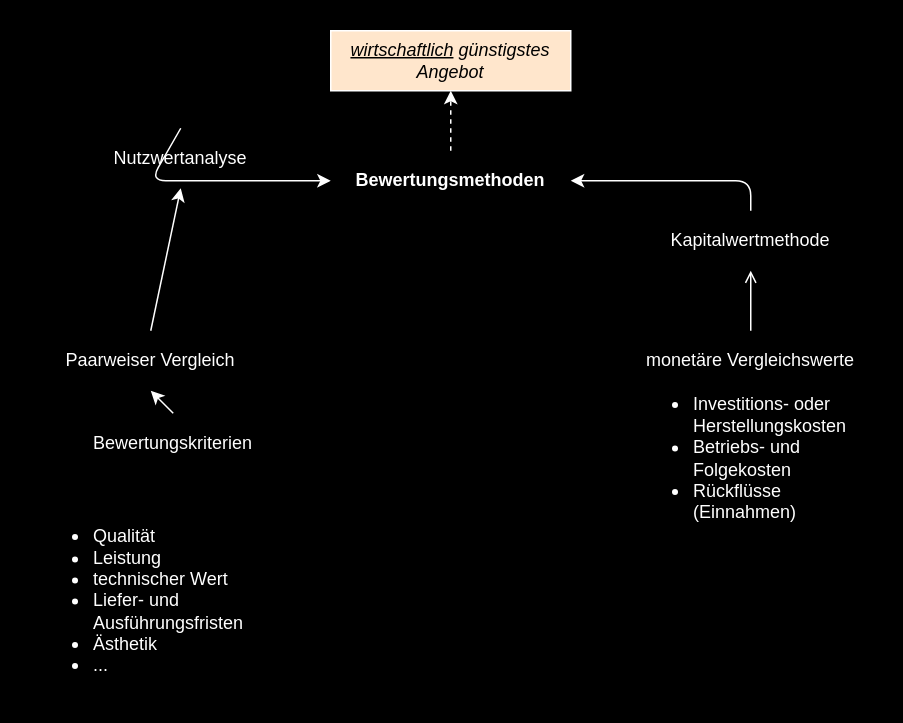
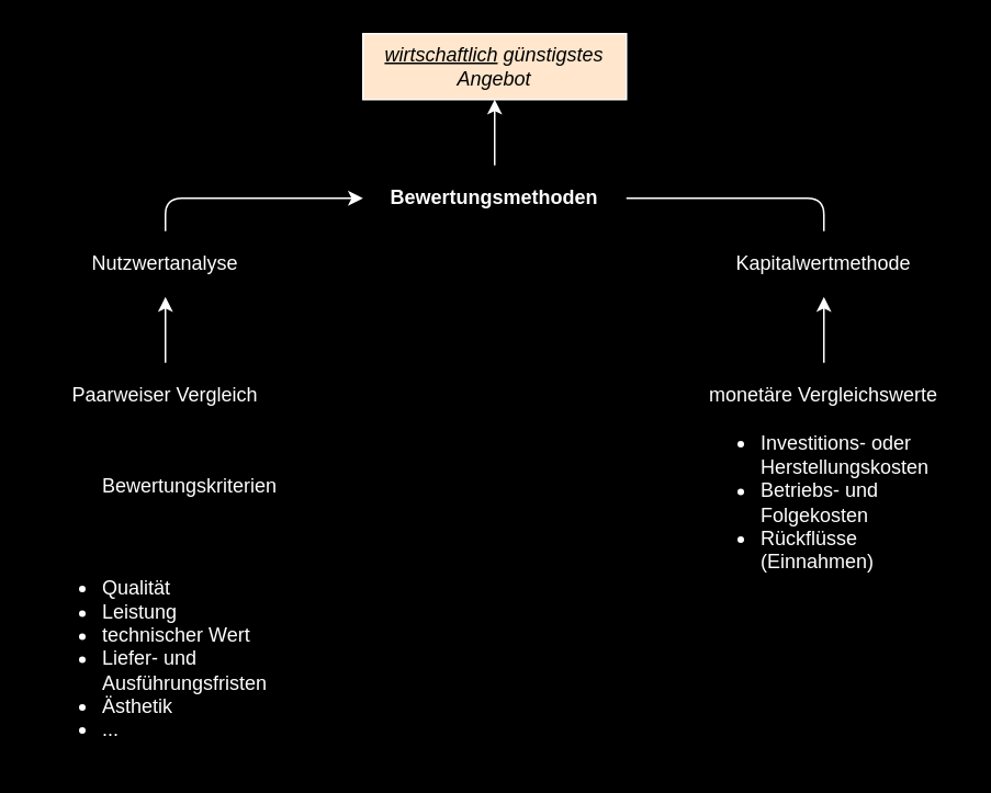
  <mxCell id="0" />
  <mxCell id="1" parent="0" />
  <mxCell id="2" value="Bewertungsmethoden" style="text;html=1;strokeColor=none;fillColor=none;align=center;verticalAlign=middle;whiteSpace=wrap;rounded=0;fontStyle=1;labelBackgroundColor=none;fontColor=#FFFFFF;" vertex="1" parent="1"><mxGeometry x="220" y="100" width="160" height="40" as="geometry" /></mxCell>
  <mxCell id="3" value="&lt;u&gt;wirtschaftlich&lt;/u&gt; günstigstes&lt;br&gt;Angebot" style="rounded=0;whiteSpace=wrap;html=1;fontStyle=2;labelBackgroundColor=none;strokeColor=#FFFFFF;fillColor=#ffe6cc;" vertex="1" parent="1"><mxGeometry x="220" y="20" width="160" height="40" as="geometry" /></mxCell>
- <mxCell id="4" value="" style="endArrow=classic;html=1;exitX=0.5;exitY=0;exitDx=0;exitDy=0;entryX=0.5;entryY=1;entryDx=0;entryDy=0;strokeWidth=1;labelBackgroundColor=none;fontColor=#FFFFFF;strokeColor=#FFFFFF;dashed=1;" edge="1" parent="1" source="2" target="3"><mxGeometry width="50" height="50" relative="1" as="geometry"><mxPoint x="480" y="40" as="sourcePoint" /><mxPoint x="530" y="-10" as="targetPoint" /></mxGeometry></mxCell>
- <mxCell id="5" value="Nutzwertanalyse" style="text;html=1;strokeColor=none;fillColor=none;align=center;verticalAlign=middle;whiteSpace=wrap;rounded=0;labelBackgroundColor=none;fontColor=#FFFFFF;" vertex="1" parent="1"><mxGeometry x="40" y="85" width="160" height="40" as="geometry" /></mxCell>
+ <mxCell id="4" value="" style="endArrow=classic;html=1;exitX=0.5;exitY=0;exitDx=0;exitDy=0;entryX=0.5;entryY=1;entryDx=0;entryDy=0;strokeWidth=1;labelBackgroundColor=none;fontColor=#FFFFFF;strokeColor=#FFFFFF;" edge="1" parent="1" source="2" target="3"><mxGeometry width="50" height="50" relative="1" as="geometry"><mxPoint x="480" y="40" as="sourcePoint" /><mxPoint x="530" y="-10" as="targetPoint" /></mxGeometry></mxCell>
+ <mxCell id="5" value="Nutzwertanalyse" style="text;html=1;strokeColor=none;fillColor=none;align=center;verticalAlign=middle;whiteSpace=wrap;rounded=0;labelBackgroundColor=none;fontColor=#FFFFFF;" vertex="1" parent="1"><mxGeometry x="20" y="140" width="160" height="40" as="geometry" /></mxCell>
  <mxCell id="6" value="Paarweiser Vergleich" style="text;html=1;strokeColor=none;fillColor=none;align=center;verticalAlign=middle;whiteSpace=wrap;rounded=0;labelBackgroundColor=none;fontColor=#FFFFFF;" vertex="1" parent="1"><mxGeometry x="20" y="220" width="160" height="40" as="geometry" /></mxCell>
  <mxCell id="7" value="Bewertungskriterien" style="text;html=1;strokeColor=none;fillColor=none;align=center;verticalAlign=middle;whiteSpace=wrap;rounded=0;labelBackgroundColor=none;fontColor=#FFFFFF;" vertex="1" parent="1"><mxGeometry x="35" y="275" width="160" height="40" as="geometry" /></mxCell>
  <mxCell id="8" value="&lt;ul&gt;&lt;li&gt;Qualität&lt;/li&gt;&lt;li&gt;Leistung&lt;/li&gt;&lt;li&gt;technischer Wert&lt;/li&gt;&lt;li&gt;Liefer- und Ausführungsfristen&lt;/li&gt;&lt;li&gt;Ästhetik&lt;/li&gt;&lt;li&gt;...&lt;/li&gt;&lt;/ul&gt;" style="text;html=1;strokeColor=none;fillColor=none;align=left;verticalAlign=middle;whiteSpace=wrap;rounded=0;labelBackgroundColor=none;fontColor=#FFFFFF;" vertex="1" parent="1"><mxGeometry x="20" y="340" width="160" height="120" as="geometry" /></mxCell>
- <mxCell id="9" value="" style="endArrow=classic;html=1;strokeWidth=1;exitX=0.5;exitY=0;exitDx=0;exitDy=0;entryX=0.5;entryY=1;entryDx=0;entryDy=0;labelBackgroundColor=none;fontColor=#FFFFFF;strokeColor=#FFFFFF;" edge="1" parent="1" source="7" target="6"><mxGeometry width="50" height="50" relative="1" as="geometry"><mxPoint x="150" y="300" as="sourcePoint" /><mxPoint x="200" y="250" as="targetPoint" /></mxGeometry></mxCell>
  <mxCell id="10" value="" style="endArrow=classic;html=1;strokeWidth=1;exitX=0.5;exitY=0;exitDx=0;exitDy=0;entryX=0.5;entryY=1;entryDx=0;entryDy=0;labelBackgroundColor=none;fontColor=#FFFFFF;strokeColor=#FFFFFF;" edge="1" parent="1" source="6" target="5"><mxGeometry width="50" height="50" relative="1" as="geometry"><mxPoint x="200" y="220" as="sourcePoint" /><mxPoint x="250" y="170" as="targetPoint" /></mxGeometry></mxCell>
  <mxCell id="11" value="" style="endArrow=classic;html=1;strokeWidth=1;exitX=0.5;exitY=0;exitDx=0;exitDy=0;entryX=0;entryY=0.5;entryDx=0;entryDy=0;labelBackgroundColor=none;fontColor=#FFFFFF;strokeColor=#FFFFFF;" edge="1" parent="1" source="5" target="2"><mxGeometry width="50" height="50" relative="1" as="geometry"><mxPoint x="150" y="140" as="sourcePoint" /><mxPoint x="200" y="90" as="targetPoint" /><Array as="points"><mxPoint x="100" y="120" /></Array></mxGeometry></mxCell>
  <mxCell id="12" value="monetäre Vergleichswerte" style="text;html=1;strokeColor=none;fillColor=none;align=center;verticalAlign=middle;whiteSpace=wrap;rounded=0;labelBackgroundColor=none;fontColor=#FFFFFF;" vertex="1" parent="1"><mxGeometry x="420" y="220" width="160" height="40" as="geometry" /></mxCell>
  <mxCell id="13" value="&lt;ul&gt;&lt;li&gt;Investitions- oder Herstellungskosten&lt;/li&gt;&lt;li&gt;Betriebs- und Folgekosten&lt;/li&gt;&lt;li&gt;Rückflüsse (Einnahmen)&lt;/li&gt;&lt;/ul&gt;" style="text;html=1;strokeColor=none;fillColor=none;align=left;verticalAlign=middle;whiteSpace=wrap;rounded=0;labelBackgroundColor=none;fontColor=#FFFFFF;" vertex="1" parent="1"><mxGeometry x="420" y="260" width="160" height="90" as="geometry" /></mxCell>
  <mxCell id="14" value="Kapitalwertmethode" style="text;html=1;strokeColor=none;fillColor=none;align=center;verticalAlign=middle;whiteSpace=wrap;rounded=0;labelBackgroundColor=none;fontColor=#FFFFFF;" vertex="1" parent="1"><mxGeometry x="420" y="140" width="160" height="40" as="geometry" /></mxCell>
- <mxCell id="15" value="" style="endArrow=open;html=1;strokeWidth=1;exitX=0.5;exitY=0;exitDx=0;exitDy=0;labelBackgroundColor=none;fontColor=#FFFFFF;strokeColor=#FFFFFF;" edge="1" parent="1" source="12" target="14"><mxGeometry width="50" height="50" relative="1" as="geometry"><mxPoint x="370" y="290" as="sourcePoint" /><mxPoint x="420" y="240" as="targetPoint" /></mxGeometry></mxCell>
- <mxCell id="16" value="" style="endArrow=classic;html=1;strokeWidth=1;exitX=0.5;exitY=0;exitDx=0;exitDy=0;entryX=1;entryY=0.5;entryDx=0;entryDy=0;labelBackgroundColor=none;fontColor=#FFFFFF;strokeColor=#FFFFFF;" edge="1" parent="1" source="14" target="2"><mxGeometry width="50" height="50" relative="1" as="geometry"><mxPoint x="420" y="140" as="sourcePoint" /><mxPoint x="470" y="90" as="targetPoint" /><Array as="points"><mxPoint x="500" y="120" /></Array></mxGeometry></mxCell>
+ <mxCell id="15" value="" style="endArrow=classic;html=1;strokeWidth=1;exitX=0.5;exitY=0;exitDx=0;exitDy=0;labelBackgroundColor=none;fontColor=#FFFFFF;strokeColor=#FFFFFF;" edge="1" parent="1" source="12" target="14"><mxGeometry width="50" height="50" relative="1" as="geometry"><mxPoint x="370" y="290" as="sourcePoint" /><mxPoint x="420" y="240" as="targetPoint" /></mxGeometry></mxCell>
+ <mxCell id="16" value="" style="endArrow=none;html=1;strokeWidth=1;exitX=0.5;exitY=0;exitDx=0;exitDy=0;entryX=1;entryY=0.5;entryDx=0;entryDy=0;labelBackgroundColor=none;fontColor=#FFFFFF;strokeColor=#FFFFFF;" edge="1" parent="1" source="14" target="2"><mxGeometry width="50" height="50" relative="1" as="geometry"><mxPoint x="420" y="140" as="sourcePoint" /><mxPoint x="470" y="90" as="targetPoint" /><Array as="points"><mxPoint x="500" y="120" /></Array></mxGeometry></mxCell>
